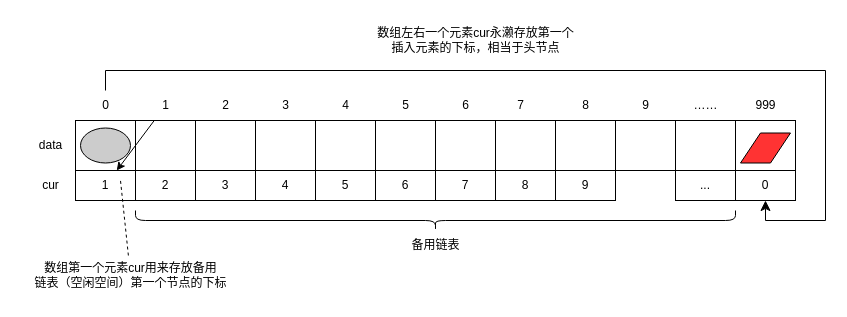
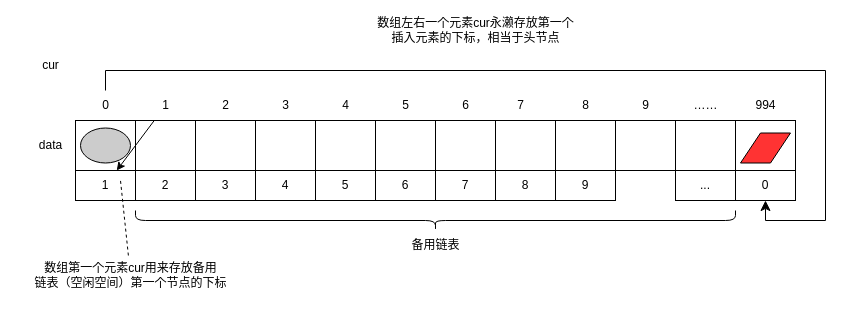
  <mxCell id="0" />
  <mxCell id="1" parent="0" />
  <mxCell id="2" value="" style="rounded=0;whiteSpace=wrap;html=1;" parent="1" vertex="1"><mxGeometry x="75" y="120" width="60" height="50" as="geometry" /></mxCell>
  <mxCell id="3" value="1" style="rounded=0;whiteSpace=wrap;html=1;" parent="1" vertex="1"><mxGeometry x="75" y="170" width="60" height="30" as="geometry" /></mxCell>
  <mxCell id="4" value="" style="rounded=0;whiteSpace=wrap;html=1;" parent="1" vertex="1"><mxGeometry x="135" y="120" width="60" height="50" as="geometry" /></mxCell>
  <mxCell id="5" value="2" style="rounded=0;whiteSpace=wrap;html=1;" parent="1" vertex="1"><mxGeometry x="135" y="170" width="60" height="30" as="geometry" /></mxCell>
  <mxCell id="6" value="" style="rounded=0;whiteSpace=wrap;html=1;" parent="1" vertex="1"><mxGeometry x="195" y="120" width="60" height="50" as="geometry" /></mxCell>
  <mxCell id="7" value="3" style="rounded=0;whiteSpace=wrap;html=1;" parent="1" vertex="1"><mxGeometry x="195" y="170" width="60" height="30" as="geometry" /></mxCell>
  <mxCell id="8" value="" style="rounded=0;whiteSpace=wrap;html=1;" parent="1" vertex="1"><mxGeometry x="255" y="120" width="60" height="50" as="geometry" /></mxCell>
  <mxCell id="9" value="4" style="rounded=0;whiteSpace=wrap;html=1;" parent="1" vertex="1"><mxGeometry x="255" y="170" width="60" height="30" as="geometry" /></mxCell>
  <mxCell id="10" value="" style="rounded=0;whiteSpace=wrap;html=1;" parent="1" vertex="1"><mxGeometry x="315" y="120" width="60" height="50" as="geometry" /></mxCell>
  <mxCell id="11" value="5" style="rounded=0;whiteSpace=wrap;html=1;" parent="1" vertex="1"><mxGeometry x="315" y="170" width="60" height="30" as="geometry" /></mxCell>
  <mxCell id="12" value="" style="rounded=0;whiteSpace=wrap;html=1;" parent="1" vertex="1"><mxGeometry x="375" y="120" width="60" height="50" as="geometry" /></mxCell>
  <mxCell id="13" value="6" style="rounded=0;whiteSpace=wrap;html=1;" parent="1" vertex="1"><mxGeometry x="375" y="170" width="60" height="30" as="geometry" /></mxCell>
  <mxCell id="14" value="" style="rounded=0;whiteSpace=wrap;html=1;" parent="1" vertex="1"><mxGeometry x="435" y="120" width="60" height="50" as="geometry" /></mxCell>
  <mxCell id="15" value="7" style="rounded=0;whiteSpace=wrap;html=1;" parent="1" vertex="1"><mxGeometry x="435" y="170" width="60" height="30" as="geometry" /></mxCell>
  <mxCell id="16" value="" style="rounded=0;whiteSpace=wrap;html=1;" parent="1" vertex="1"><mxGeometry x="495" y="120" width="60" height="50" as="geometry" /></mxCell>
  <mxCell id="17" value="8" style="rounded=0;whiteSpace=wrap;html=1;" parent="1" vertex="1"><mxGeometry x="495" y="170" width="60" height="30" as="geometry" /></mxCell>
  <mxCell id="18" value="" style="rounded=0;whiteSpace=wrap;html=1;" parent="1" vertex="1"><mxGeometry x="555" y="120" width="60" height="50" as="geometry" /></mxCell>
  <mxCell id="19" value="9" style="rounded=0;whiteSpace=wrap;html=1;" parent="1" vertex="1"><mxGeometry x="555" y="170" width="60" height="30" as="geometry" /></mxCell>
  <mxCell id="20" value="" style="rounded=0;whiteSpace=wrap;html=1;" parent="1" vertex="1"><mxGeometry x="615" y="120" width="60" height="50" as="geometry" /></mxCell>
  <mxCell id="21" value="" style="rounded=0;whiteSpace=wrap;html=1;" parent="1" vertex="1"><mxGeometry x="675" y="120" width="60" height="50" as="geometry" /></mxCell>
  <mxCell id="22" value="..." style="rounded=0;whiteSpace=wrap;html=1;" parent="1" vertex="1"><mxGeometry x="675" y="170" width="60" height="30" as="geometry" /></mxCell>
  <mxCell id="23" value="" style="rounded=0;whiteSpace=wrap;html=1;" parent="1" vertex="1"><mxGeometry x="735" y="120" width="60" height="50" as="geometry" /></mxCell>
  <mxCell id="24" value="0" style="rounded=0;whiteSpace=wrap;html=1;" parent="1" vertex="1"><mxGeometry x="735" y="170" width="60" height="30" as="geometry" /></mxCell>
  <mxCell id="25" value="data" style="text;html=1;align=center;verticalAlign=middle;resizable=0;points=[];autosize=1;strokeColor=none;fillColor=none;" parent="1" vertex="1"><mxGeometry x="25" y="130" width="50" height="30" as="geometry" /></mxCell>
- <mxCell id="26" value="cur" style="text;html=1;align=center;verticalAlign=middle;resizable=0;points=[];autosize=1;strokeColor=none;fillColor=none;" parent="1" vertex="1"><mxGeometry x="30" y="170" width="40" height="30" as="geometry" /></mxCell>
+ <mxCell id="26" value="cur" style="text;html=1;align=center;verticalAlign=middle;resizable=0;points=[];autosize=1;strokeColor=none;fillColor=none;" parent="1" vertex="1"><mxGeometry x="30" y="50" width="40" height="30" as="geometry" /></mxCell>
  <mxCell id="27" value="" style="ellipse;whiteSpace=wrap;html=1;fillColor=#CCCCCC;" parent="1" vertex="1"><mxGeometry x="80" y="127.5" width="50" height="35" as="geometry" /></mxCell>
  <mxCell id="28" value="" style="shape=parallelogram;perimeter=parallelogramPerimeter;whiteSpace=wrap;html=1;fixedSize=1;fillColor=#FF3333;" parent="1" vertex="1"><mxGeometry x="740" y="132.5" width="50" height="30" as="geometry" /></mxCell>
  <mxCell id="29" value="0" style="text;html=1;align=center;verticalAlign=middle;resizable=0;points=[];autosize=1;strokeColor=none;fillColor=none;" parent="1" vertex="1"><mxGeometry x="90" y="90" width="30" height="30" as="geometry" /></mxCell>
  <mxCell id="30" value="1" style="text;html=1;align=center;verticalAlign=middle;resizable=0;points=[];autosize=1;strokeColor=none;fillColor=none;" parent="1" vertex="1"><mxGeometry x="150" y="90" width="30" height="30" as="geometry" /></mxCell>
  <mxCell id="31" value="2" style="text;html=1;align=center;verticalAlign=middle;resizable=0;points=[];autosize=1;strokeColor=none;fillColor=none;" parent="1" vertex="1"><mxGeometry x="210" y="90" width="30" height="30" as="geometry" /></mxCell>
  <mxCell id="32" value="3" style="text;html=1;align=center;verticalAlign=middle;resizable=0;points=[];autosize=1;strokeColor=none;fillColor=none;" parent="1" vertex="1"><mxGeometry x="270" y="90" width="30" height="30" as="geometry" /></mxCell>
  <mxCell id="33" value="4" style="text;html=1;align=center;verticalAlign=middle;resizable=0;points=[];autosize=1;strokeColor=none;fillColor=none;" parent="1" vertex="1"><mxGeometry x="330" y="90" width="30" height="30" as="geometry" /></mxCell>
  <mxCell id="34" value="5" style="text;html=1;align=center;verticalAlign=middle;resizable=0;points=[];autosize=1;strokeColor=none;fillColor=none;" parent="1" vertex="1"><mxGeometry x="390" y="90" width="30" height="30" as="geometry" /></mxCell>
  <mxCell id="35" value="6" style="text;html=1;align=center;verticalAlign=middle;resizable=0;points=[];autosize=1;strokeColor=none;fillColor=none;" parent="1" vertex="1"><mxGeometry x="450" y="90" width="30" height="30" as="geometry" /></mxCell>
  <mxCell id="36" value="7" style="text;html=1;align=center;verticalAlign=middle;resizable=0;points=[];autosize=1;strokeColor=none;fillColor=none;" parent="1" vertex="1"><mxGeometry x="505" y="90" width="30" height="30" as="geometry" /></mxCell>
  <mxCell id="37" value="8" style="text;html=1;align=center;verticalAlign=middle;resizable=0;points=[];autosize=1;strokeColor=none;fillColor=none;" parent="1" vertex="1"><mxGeometry x="570" y="90" width="30" height="30" as="geometry" /></mxCell>
  <mxCell id="38" value="9" style="text;html=1;align=center;verticalAlign=middle;resizable=0;points=[];autosize=1;strokeColor=none;fillColor=none;" parent="1" vertex="1"><mxGeometry x="630" y="90" width="30" height="30" as="geometry" /></mxCell>
  <mxCell id="39" value="……" style="text;html=1;align=center;verticalAlign=middle;resizable=0;points=[];autosize=1;strokeColor=none;fillColor=none;" parent="1" vertex="1"><mxGeometry x="680" y="90" width="50" height="30" as="geometry" /></mxCell>
- <mxCell id="40" value="999" style="text;html=1;align=center;verticalAlign=middle;resizable=0;points=[];autosize=1;strokeColor=none;fillColor=none;" parent="1" vertex="1"><mxGeometry x="745" y="90" width="40" height="30" as="geometry" /></mxCell>
+ <mxCell id="40" value="994" style="text;html=1;align=center;verticalAlign=middle;resizable=0;points=[];autosize=1;strokeColor=none;fillColor=none;" parent="1" vertex="1"><mxGeometry x="745" y="90" width="40" height="30" as="geometry" /></mxCell>
  <mxCell id="41" value="" style="edgeStyle=segmentEdgeStyle;endArrow=classic;html=1;curved=0;rounded=0;endSize=8;startSize=8;entryX=0.5;entryY=1;entryDx=0;entryDy=0;" parent="1" source="29" target="24" edge="1"><mxGeometry width="50" height="50" relative="1" as="geometry"><mxPoint x="575" y="580" as="sourcePoint" /><mxPoint x="625" y="530" as="targetPoint" /><Array as="points"><mxPoint x="105" y="70" /><mxPoint x="825" y="70" /><mxPoint x="825" y="220" /><mxPoint x="765" y="220" /></Array></mxGeometry></mxCell>
  <mxCell id="42" value="" style="shape=curlyBracket;whiteSpace=wrap;html=1;rounded=1;labelPosition=left;verticalLabelPosition=middle;align=right;verticalAlign=middle;direction=north;" parent="1" vertex="1"><mxGeometry x="135" y="210" width="600" height="20" as="geometry" /></mxCell>
  <mxCell id="43" value="备用链表" style="text;html=1;align=center;verticalAlign=middle;resizable=0;points=[];autosize=1;strokeColor=none;fillColor=none;" parent="1" vertex="1"><mxGeometry x="400" y="230" width="70" height="30" as="geometry" /></mxCell>
  <mxCell id="44" value="" style="endArrow=classic;html=1;" parent="1" source="30" target="3" edge="1"><mxGeometry width="50" height="50" relative="1" as="geometry"><mxPoint x="160" y="290" as="sourcePoint" /><mxPoint x="210" y="240" as="targetPoint" /></mxGeometry></mxCell>
  <mxCell id="45" value="数组第一个元素cur用来存放备用&lt;div&gt;链表（空闲空间）第一个节点的下标&lt;/div&gt;" style="text;html=1;align=center;verticalAlign=middle;resizable=0;points=[];autosize=1;strokeColor=none;fillColor=none;" parent="1" vertex="1"><mxGeometry x="20" y="255" width="220" height="40" as="geometry" /></mxCell>
  <mxCell id="46" value="" style="endArrow=none;dashed=1;html=1;" parent="1" source="45" edge="1"><mxGeometry width="50" height="50" relative="1" as="geometry"><mxPoint x="70" y="230" as="sourcePoint" /><mxPoint x="120" y="180" as="targetPoint" /></mxGeometry></mxCell>
- <mxCell id="47" value="数组左右一个元素cur永濑存放第一个&lt;div&gt;插入元素的下标，相当于头节点&lt;/div&gt;" style="text;html=1;align=center;verticalAlign=middle;resizable=0;points=[];autosize=1;strokeColor=none;fillColor=none;" parent="1" vertex="1"><mxGeometry x="365" y="20" width="220" height="40" as="geometry" /></mxCell>
+ <mxCell id="47" value="数组左右一个元素cur永濑存放第一个&lt;div&gt;插入元素的下标，相当于头节点&lt;/div&gt;" style="text;html=1;align=center;verticalAlign=middle;resizable=0;points=[];autosize=1;strokeColor=none;fillColor=none;" parent="1" vertex="1"><mxGeometry x="365" y="10" width="220" height="40" as="geometry" /></mxCell>
